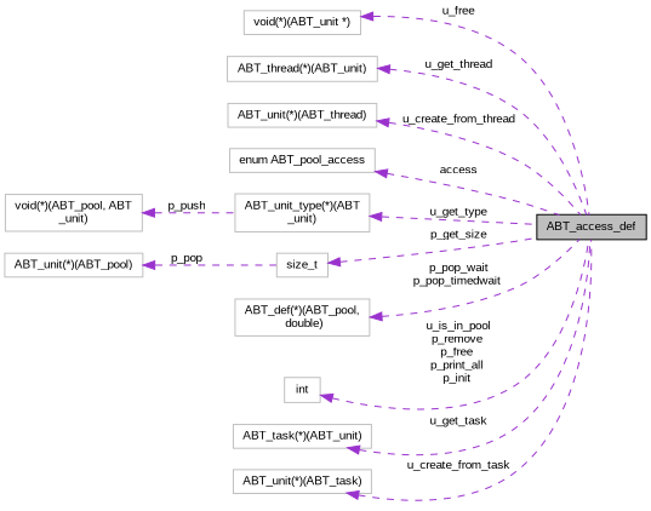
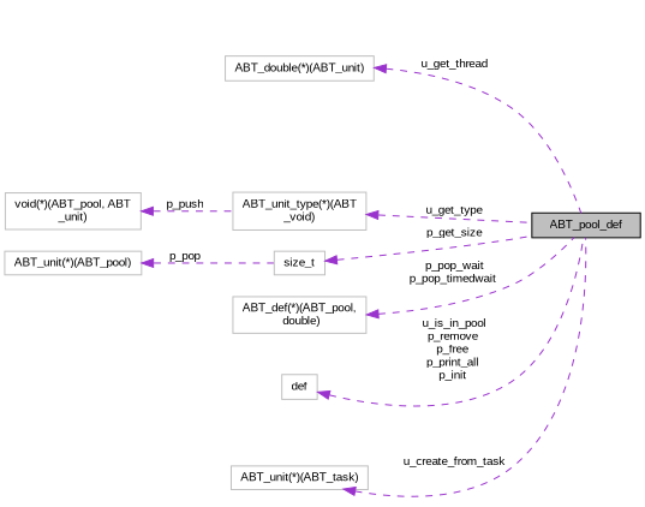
  digraph {
    fontname="Liberation Sans"
    rankdir=LR
    node [color=grey75 fillcolor=white fontname="Liberation Sans" fontsize=10 shape=record style=filled]
    edge [color=darkorchid3 dir=back fontname="Liberation Sans" fontsize=10 labelfontname=Helvetica labelfontsize=10 style=dashed]
-   n1 [color=black fillcolor=grey75 fontcolor=black height=0.2 label=ABT_access_def width=0.4]
-   n2 [height=0.2 label="void(*)(ABT_unit *)" width=0.4]
-   n3 [height=0.2 label="ABT_thread(*)(ABT_unit)" width=0.4]
-   n4 [height=0.2 label="ABT_unit(*)(ABT_thread)" width=0.4]
-   n5 [height=0.2 label="enum ABT_pool_access" width=0.4]
+   n1 [color=black fillcolor=grey75 fontcolor=black height=0.2 label=ABT_pool_def width=0.4]
+   n3 [height=0.2 label="ABT_double(*)(ABT_unit)" width=0.4]
    n6 [height=0.2 label="void(*)(ABT_pool, ABT\l_unit)" width=0.4]
-   n7 [height=0.2 label="ABT_unit_type(*)(ABT\l_unit)" width=0.4]
+   n7 [height=0.2 label="ABT_unit_type(*)(ABT\l_void)" width=0.4]
    n8 [height=0.2 label=size_t width=0.4]
    n9 [height=0.2 label="ABT_def(*)(ABT_pool,\l double)" width=0.4]
-   n10 [height=0.2 label=int width=0.4]
-   n11 [height=0.2 label="ABT_task(*)(ABT_unit)" width=0.4]
+   n10 [height=0.2 label=def width=0.4]
    n12 [height=0.2 label="ABT_unit(*)(ABT_task)" width=0.4]
    n13 [height=0.2 label="ABT_unit(*)(ABT_pool)" width=0.4]
-   n2 -> n1 [label=" u_free"]
    n3 -> n1 [label=" u_get_thread"]
-   n4 -> n1 [label=" u_create_from_thread"]
-   n5 -> n1 [label=" access"]
    n6 -> n7 [label=" p_push"]
    n7 -> n1 [label=" u_get_type"]
    n8 -> n1 [label=" p_get_size"]
    n9 -> n1 [label=" p_pop_wait\np_pop_timedwait"]
    n10 -> n1 [label=" u_is_in_pool\np_remove\np_free\np_print_all\np_init"]
-   n11 -> n1 [label=" u_get_task"]
    n12 -> n1 [label=" u_create_from_task"]
    n13 -> n8 [label=" p_pop"]
  }
